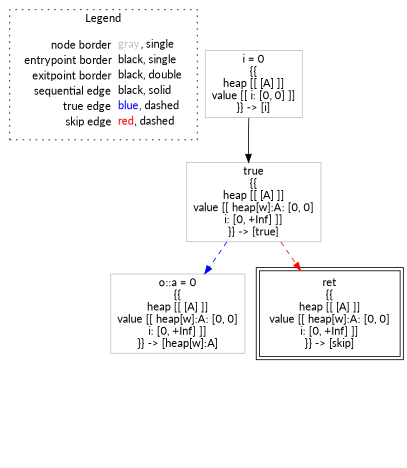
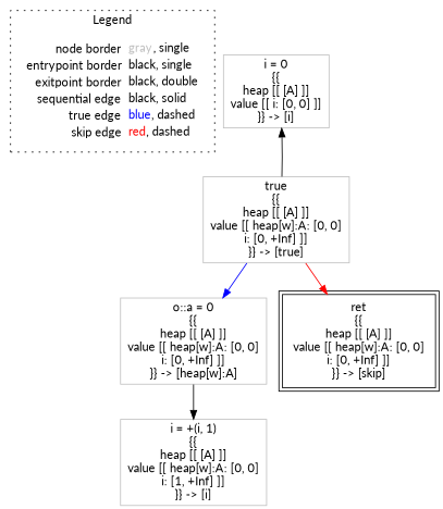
  digraph {
    fontname=Lato
    node [fontname=Lato shape=rect color=gray]
    edge [color=black fontname=Lato]
    n1 [label=<<table border="0" cellpadding="2" cellspacing="0" cellborder="0"><tr><td align="right">node border&nbsp;</td><td align="left"><font color="gray">gray</font>, single</td></tr><tr><td align="right">entrypoint border&nbsp;</td><td align="left"><font color="black">black</font>, single</td></tr><tr><td align="right">exitpoint border&nbsp;</td><td align="left"><font color="black">black</font>, double</td></tr><tr><td align="right">sequential edge&nbsp;</td><td align="left"><font color="black">black</font>, solid</td></tr><tr><td align="right">true edge&nbsp;</td><td align="left"><font color="blue">blue</font>, dashed</td></tr><tr><td align="right">skip edge&nbsp;</td><td align="left"><font color="red">red</font>, dashed</td></tr></table>> shape=plaintext color=""]
    n2 [label=<i = 0<BR/>{{<BR/>heap [[ [A] ]]<BR/>value [[ i: [0, 0] ]]<BR/>}} -&gt; [i]>]
    n3 [label=<true<BR/>{{<BR/>heap [[ [A] ]]<BR/>value [[ heap[w]:A: [0, 0]<BR/>i: [0, +Inf] ]]<BR/>}} -&gt; [true]>]
    n4 [label=<o::a = 0<BR/>{{<BR/>heap [[ [A] ]]<BR/>value [[ heap[w]:A: [0, 0]<BR/>i: [0, +Inf] ]]<BR/>}} -&gt; [heap[w]:A]>]
+   n5 [label=<i = +(i, 1)<BR/>{{<BR/>heap [[ [A] ]]<BR/>value [[ heap[w]:A: [0, 0]<BR/>i: [1, +Inf] ]]<BR/>}} -&gt; [i]>]
    n6 [color=black label=<ret<BR/>{{<BR/>heap [[ [A] ]]<BR/>value [[ heap[w]:A: [0, 0]<BR/>i: [0, +Inf] ]]<BR/>}} -&gt; [skip]> peripheries=2]
    subgraph cluster_1 {
      label=Legend
      style=dotted
      n1
    }
-   n2 -> n3
-   n3 -> n4 [color=blue style=dashed]
-   n3 -> n6 [color=red style=dashed]
+   n3 -> n2
+   n3 -> n4 [color=blue style=solid]
+   n3 -> n6 [color=red style=solid]
+   n4 -> n5
  }
